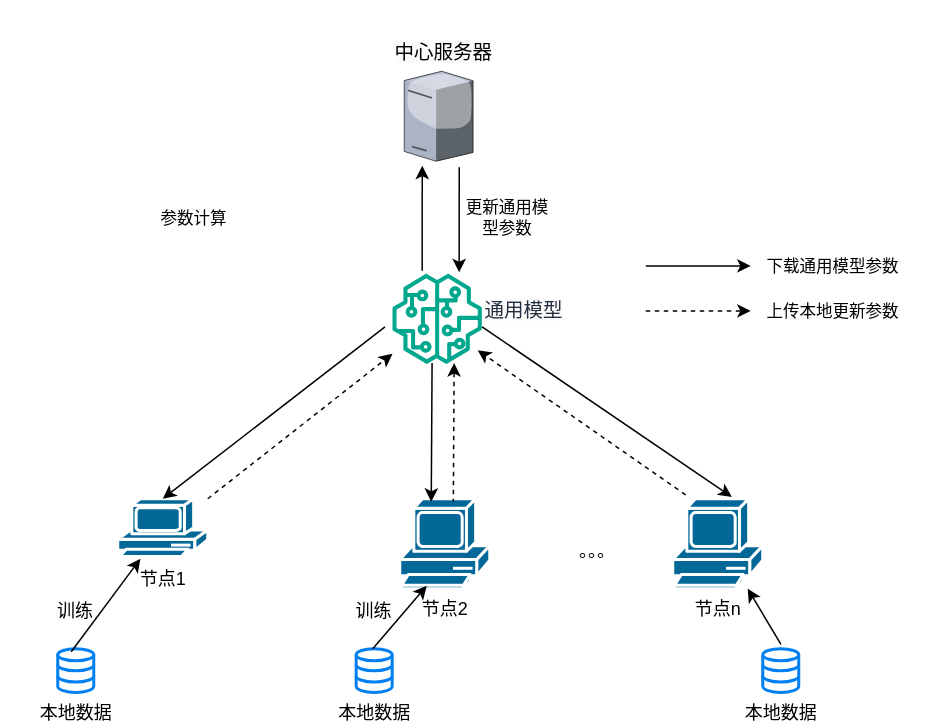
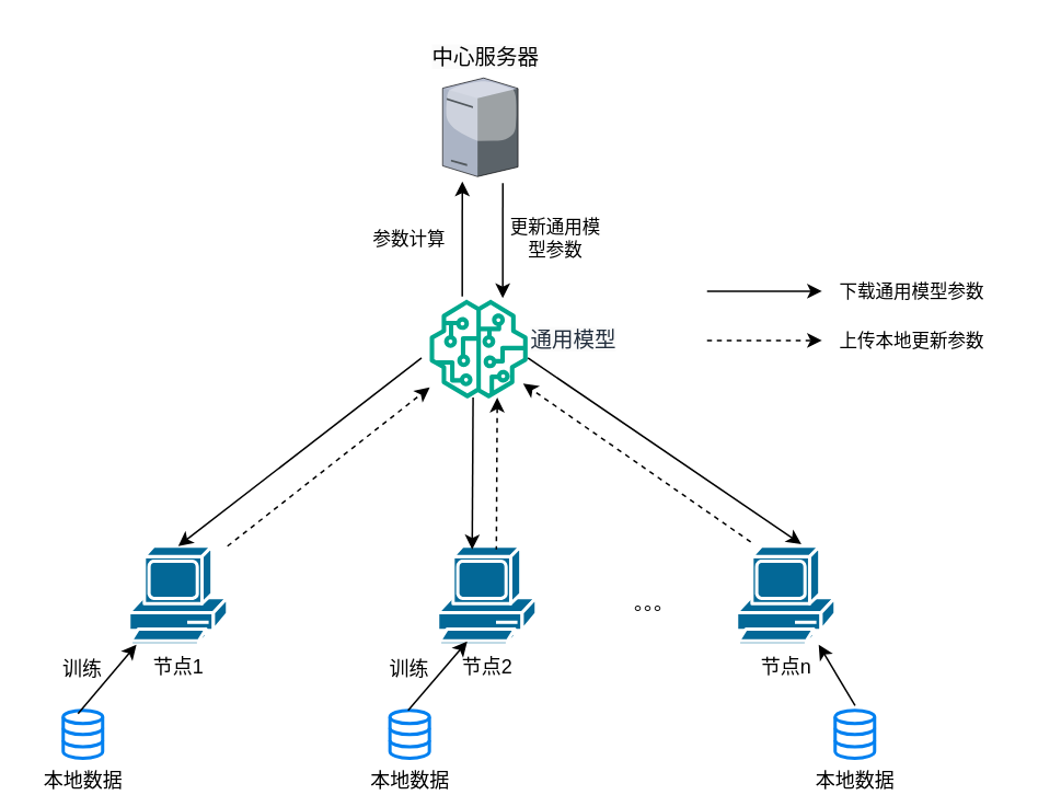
  <mxCell id="0" />
  <mxCell id="1" parent="0" />
  <mxCell id="2" value="" style="verticalLabelPosition=bottom;aspect=fixed;html=1;verticalAlign=top;strokeColor=none;shape=mxgraph.citrix.tower_server;rounded=0;shadow=0;comic=0;fontFamily=Verdana;fontSize=13;" vertex="1" parent="1"><mxGeometry x="269" y="47" width="45.88" height="60" as="geometry" /></mxCell>
  <mxCell id="3" value="" style="sketch=0;outlineConnect=0;fontColor=#232F3E;gradientColor=none;fillColor=#01A88D;strokeColor=none;dashed=0;verticalLabelPosition=bottom;verticalAlign=top;align=center;html=1;fontSize=13;fontStyle=0;aspect=fixed;pointerEvents=1;shape=mxgraph.aws4.sagemaker_model;" vertex="1" parent="1"><mxGeometry x="260.94" y="182" width="60" height="60" as="geometry" /></mxCell>
- <mxCell id="4" value="节点1" style="shape=mxgraph.cisco.computers_and_peripherals.pc;html=1;pointerEvents=1;dashed=0;fillColor=#036897;strokeColor=#ffffff;strokeWidth=2;verticalLabelPosition=bottom;verticalAlign=top;align=center;outlineConnect=0;" vertex="1" parent="1"><mxGeometry x="78" y="332" width="60" height="40" as="geometry" /></mxCell>
+ <mxCell id="4" value="节点1" style="shape=mxgraph.cisco.computers_and_peripherals.pc;html=1;pointerEvents=1;dashed=0;fillColor=#036897;strokeColor=#ffffff;strokeWidth=2;verticalLabelPosition=bottom;verticalAlign=top;align=center;outlineConnect=0;" vertex="1" parent="1"><mxGeometry x="78" y="332" width="60" height="60" as="geometry" /></mxCell>
  <mxCell id="5" value="节点2" style="shape=mxgraph.cisco.computers_and_peripherals.pc;html=1;pointerEvents=1;dashed=0;fillColor=#036897;strokeColor=#ffffff;strokeWidth=2;verticalLabelPosition=bottom;verticalAlign=top;align=center;outlineConnect=0;" vertex="1" parent="1"><mxGeometry x="266" y="332" width="60" height="60" as="geometry" /></mxCell>
  <mxCell id="6" value="节点n" style="shape=mxgraph.cisco.computers_and_peripherals.pc;html=1;pointerEvents=1;dashed=0;fillColor=#036897;strokeColor=#ffffff;strokeWidth=2;verticalLabelPosition=bottom;verticalAlign=top;align=center;outlineConnect=0;" vertex="1" parent="1"><mxGeometry x="448" y="332" width="60" height="60" as="geometry" /></mxCell>
  <mxCell id="7" value="下载通用模型参数" style="text;strokeColor=none;align=center;fillColor=none;html=1;verticalAlign=middle;whiteSpace=wrap;rounded=0;fontSize=11;" vertex="1" parent="1"><mxGeometry x="500" y="162" width="110" height="30" as="geometry" /></mxCell>
  <mxCell id="8" value="本地数据" style="html=1;verticalLabelPosition=bottom;align=center;labelBackgroundColor=#ffffff;verticalAlign=top;strokeWidth=2;strokeColor=#0080F0;shadow=0;dashed=0;shape=mxgraph.ios7.icons.data;" vertex="1" parent="1"><mxGeometry x="38" y="432" width="24" height="29.1" as="geometry" /></mxCell>
  <mxCell id="9" value="" style="endArrow=classic;html=1;rounded=0;exitX=0.375;exitY=0.069;exitDx=0;exitDy=0;exitPerimeter=0;" edge="1" parent="1" source="8" target="4"><mxGeometry width="50" height="50" relative="1" as="geometry"><mxPoint x="218" y="312" as="sourcePoint" /><mxPoint x="268" y="262" as="targetPoint" /></mxGeometry></mxCell>
  <mxCell id="10" value="训练" style="text;strokeColor=none;align=center;fillColor=none;html=1;verticalAlign=middle;whiteSpace=wrap;rounded=0;" vertex="1" parent="1"><mxGeometry x="20" y="392" width="60" height="30" as="geometry" /></mxCell>
  <mxCell id="11" value="上传本地更新参数" style="text;strokeColor=none;align=center;fillColor=none;html=1;verticalAlign=middle;whiteSpace=wrap;rounded=0;fontSize=11;" vertex="1" parent="1"><mxGeometry x="510" y="192" width="90" height="30" as="geometry" /></mxCell>
  <mxCell id="12" value="更新通用模型参数" style="text;strokeColor=none;align=center;fillColor=none;html=1;verticalAlign=middle;whiteSpace=wrap;rounded=0;fontSize=11;" vertex="1" parent="1"><mxGeometry x="308" y="130" width="60" height="30" as="geometry" /></mxCell>
  <mxCell id="13" value="本地数据" style="html=1;verticalLabelPosition=bottom;align=center;labelBackgroundColor=#ffffff;verticalAlign=top;strokeWidth=2;strokeColor=#0080F0;shadow=0;dashed=0;shape=mxgraph.ios7.icons.data;" vertex="1" parent="1"><mxGeometry x="236.94" y="432" width="24" height="29.1" as="geometry" /></mxCell>
  <mxCell id="14" value="训练" style="text;strokeColor=none;align=center;fillColor=none;html=1;verticalAlign=middle;whiteSpace=wrap;rounded=0;" vertex="1" parent="1"><mxGeometry x="218.94" y="392" width="60" height="30" as="geometry" /></mxCell>
  <mxCell id="15" value="" style="endArrow=classic;html=1;rounded=0;exitX=0.375;exitY=0.069;exitDx=0;exitDy=0;exitPerimeter=0;" edge="1" parent="1"><mxGeometry width="50" height="50" relative="1" as="geometry"><mxPoint x="248" y="432" as="sourcePoint" /><mxPoint x="284" y="390" as="targetPoint" /></mxGeometry></mxCell>
  <mxCell id="16" value="" style="endArrow=classic;html=1;rounded=0;" edge="1" parent="1"><mxGeometry width="50" height="50" relative="1" as="geometry"><mxPoint x="430" y="176.76" as="sourcePoint" /><mxPoint x="500" y="176.76" as="targetPoint" /></mxGeometry></mxCell>
  <mxCell id="17" value="" style="endArrow=classic;html=1;rounded=0;dashed=1;" edge="1" parent="1"><mxGeometry width="50" height="50" relative="1" as="geometry"><mxPoint x="430" y="206.76" as="sourcePoint" /><mxPoint x="500" y="206.76" as="targetPoint" /></mxGeometry></mxCell>
  <mxCell id="18" value="本地数据" style="html=1;verticalLabelPosition=bottom;align=center;labelBackgroundColor=#ffffff;verticalAlign=top;strokeWidth=2;strokeColor=#0080F0;shadow=0;dashed=0;shape=mxgraph.ios7.icons.data;" vertex="1" parent="1"><mxGeometry x="508" y="432" width="24" height="29.1" as="geometry" /></mxCell>
  <mxCell id="19" value="" style="endArrow=classic;html=1;rounded=0;entryX=0.833;entryY=1;entryDx=0;entryDy=0;entryPerimeter=0;exitX=0.506;exitY=-0.098;exitDx=0;exitDy=0;exitPerimeter=0;" edge="1" parent="1" source="18" target="6"><mxGeometry width="50" height="50" relative="1" as="geometry"><mxPoint x="498" y="432" as="sourcePoint" /><mxPoint x="548" y="382" as="targetPoint" /></mxGeometry></mxCell>
  <mxCell id="20" value="。。。" style="text;strokeColor=none;align=center;fillColor=none;html=1;verticalAlign=middle;whiteSpace=wrap;rounded=0;" vertex="1" parent="1"><mxGeometry x="368" y="352" width="60" height="30" as="geometry" /></mxCell>
  <mxCell id="21" value="" style="endArrow=classic;html=1;rounded=0;" edge="1" parent="1"><mxGeometry width="50" height="50" relative="1" as="geometry"><mxPoint x="280.94" y="180" as="sourcePoint" /><mxPoint x="281" y="110" as="targetPoint" /></mxGeometry></mxCell>
  <mxCell id="22" value="" style="endArrow=none;html=1;rounded=0;startArrow=classic;startFill=1;endFill=0;" edge="1" parent="1"><mxGeometry width="50" height="50" relative="1" as="geometry"><mxPoint x="305.6" y="181" as="sourcePoint" /><mxPoint x="305.66" y="111" as="targetPoint" /></mxGeometry></mxCell>
  <mxCell id="23" value="&lt;span style=&quot;color: rgb(0, 0, 0); font-family: Verdana; font-size: 13px; font-style: normal; font-variant-ligatures: normal; font-variant-caps: normal; font-weight: 400; letter-spacing: normal; orphans: 2; text-align: center; text-indent: 0px; text-transform: none; widows: 2; word-spacing: 0px; -webkit-text-stroke-width: 0px; background-color: rgb(251, 251, 251); text-decoration-thickness: initial; text-decoration-style: initial; text-decoration-color: initial; float: none; display: inline !important;&quot;&gt;中心服务器&lt;/span&gt;" style="text;whiteSpace=wrap;html=1;" vertex="1" parent="1"><mxGeometry x="260.94" y="20" width="100" height="40" as="geometry" /></mxCell>
- <mxCell id="24" value="参数计算" style="text;strokeColor=none;align=center;fillColor=none;html=1;verticalAlign=middle;whiteSpace=wrap;rounded=0;fontSize=11;" vertex="1" parent="1"><mxGeometry x="98.94" y="130" width="60" height="30" as="geometry" /></mxCell>
+ <mxCell id="24" value="参数计算" style="text;strokeColor=none;align=center;fillColor=none;html=1;verticalAlign=middle;whiteSpace=wrap;rounded=0;fontSize=11;" vertex="1" parent="1"><mxGeometry x="218.94" y="130" width="60" height="30" as="geometry" /></mxCell>
  <mxCell id="25" value="" style="endArrow=classic;html=1;rounded=0;entryX=0.5;entryY=0;entryDx=0;entryDy=0;entryPerimeter=0;" edge="1" parent="1" target="4"><mxGeometry width="50" height="50" relative="1" as="geometry"><mxPoint x="256.162" y="217.417" as="sourcePoint" /><mxPoint x="133" y="318.402" as="targetPoint" /></mxGeometry></mxCell>
  <mxCell id="26" value="" style="endArrow=classic;html=1;rounded=0;exitX=1;exitY=0;exitDx=0;exitDy=0;exitPerimeter=0;dashed=1;" edge="1" parent="1" source="4" target="3"><mxGeometry width="50" height="50" relative="1" as="geometry"><mxPoint x="298" y="282" as="sourcePoint" /><mxPoint x="348" y="232" as="targetPoint" /></mxGeometry></mxCell>
  <mxCell id="27" value="" style="endArrow=classic;html=1;rounded=0;exitX=0.292;exitY=0.993;exitDx=0;exitDy=0;exitPerimeter=0;" edge="1" parent="1"><mxGeometry width="50" height="50" relative="1" as="geometry"><mxPoint x="287.552" y="241.58" as="sourcePoint" /><mxPoint x="287" y="334" as="targetPoint" /></mxGeometry></mxCell>
  <mxCell id="28" value="" style="endArrow=none;html=1;rounded=0;exitX=0.292;exitY=0.993;exitDx=0;exitDy=0;exitPerimeter=0;startArrow=classic;startFill=1;endFill=0;dashed=1;" edge="1" parent="1"><mxGeometry width="50" height="50" relative="1" as="geometry"><mxPoint x="302.272" y="241.58" as="sourcePoint" /><mxPoint x="301.72" y="334" as="targetPoint" /></mxGeometry></mxCell>
  <mxCell id="29" value="" style="endArrow=classic;html=1;rounded=0;entryX=0.657;entryY=-0.02;entryDx=0;entryDy=0;entryPerimeter=0;" edge="1" parent="1" target="6"><mxGeometry width="50" height="50" relative="1" as="geometry"><mxPoint x="320.942" y="217.417" as="sourcePoint" /><mxPoint x="172.78" y="332" as="targetPoint" /></mxGeometry></mxCell>
  <mxCell id="30" value="" style="endArrow=classic;html=1;rounded=0;dashed=1;exitX=0.143;exitY=-0.06;exitDx=0;exitDy=0;exitPerimeter=0;" edge="1" parent="1"><mxGeometry width="50" height="50" relative="1" as="geometry"><mxPoint x="456.58" y="329.4" as="sourcePoint" /><mxPoint x="318" y="233" as="targetPoint" /></mxGeometry></mxCell>
  <mxCell id="31" value="&lt;span style=&quot;color: rgb(35, 47, 62); font-family: Helvetica; font-size: 13px; font-style: normal; font-variant-ligatures: normal; font-variant-caps: normal; font-weight: 400; letter-spacing: normal; orphans: 2; text-align: center; text-indent: 0px; text-transform: none; widows: 2; word-spacing: 0px; -webkit-text-stroke-width: 0px; background-color: rgb(251, 251, 251); text-decoration-thickness: initial; text-decoration-style: initial; text-decoration-color: initial; float: none; display: inline !important;&quot;&gt;通用模型&lt;/span&gt;" style="text;whiteSpace=wrap;html=1;" vertex="1" parent="1"><mxGeometry x="320.94" y="192" width="90" height="40" as="geometry" /></mxCell>
